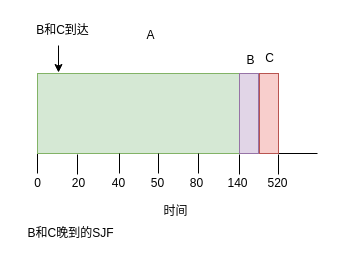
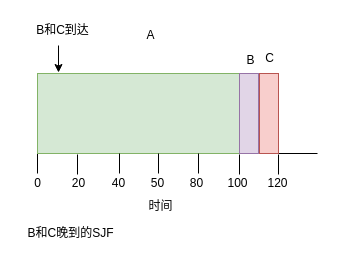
  <mxCell id="0" />
  <mxCell id="1" parent="0" />
  <mxCell id="2" style="edgeStyle=orthogonalEdgeStyle;rounded=0;orthogonalLoop=1;jettySize=auto;html=1;exitX=0;exitY=1;exitDx=0;exitDy=0;endArrow=none;endFill=0;" edge="1" parent="1" source="13"><mxGeometry relative="1" as="geometry"><mxPoint x="37" y="173" as="targetPoint" /></mxGeometry></mxCell>
- <mxCell id="3" value="时间" style="text;html=1;align=center;verticalAlign=middle;resizable=0;points=[];autosize=1;" vertex="1" parent="1"><mxGeometry x="155" y="201" width="40" height="20" as="geometry" /></mxCell>
+ <mxCell id="3" value="时间" style="text;html=1;align=center;verticalAlign=middle;resizable=0;points=[];autosize=1;" vertex="1" parent="1"><mxGeometry x="140" y="196" width="40" height="20" as="geometry" /></mxCell>
  <mxCell id="4" value="" style="endArrow=none;html=1;" edge="1" parent="1"><mxGeometry width="50" height="50" relative="1" as="geometry"><mxPoint x="37" y="153" as="sourcePoint" /><mxPoint x="317" y="153" as="targetPoint" /></mxGeometry></mxCell>
  <mxCell id="5" value="80" style="text;html=1;align=center;verticalAlign=middle;resizable=0;points=[];autosize=1;" vertex="1" parent="1"><mxGeometry x="181" y="173" width="30" height="20" as="geometry" /></mxCell>
- <mxCell id="6" value="140" style="text;html=1;align=center;verticalAlign=middle;resizable=0;points=[];autosize=1;" vertex="1" parent="1"><mxGeometry x="217" y="173" width="40" height="20" as="geometry" /></mxCell>
- <mxCell id="7" value="520" style="text;html=1;align=center;verticalAlign=middle;resizable=0;points=[];autosize=1;" vertex="1" parent="1"><mxGeometry x="257" y="173" width="40" height="20" as="geometry" /></mxCell>
+ <mxCell id="6" value="100" style="text;html=1;align=center;verticalAlign=middle;resizable=0;points=[];autosize=1;" vertex="1" parent="1"><mxGeometry x="217" y="173" width="40" height="20" as="geometry" /></mxCell>
+ <mxCell id="7" value="120" style="text;html=1;align=center;verticalAlign=middle;resizable=0;points=[];autosize=1;" vertex="1" parent="1"><mxGeometry x="257" y="173" width="40" height="20" as="geometry" /></mxCell>
  <mxCell id="8" value="B和C晚到的SJF" style="text;html=1;align=center;verticalAlign=middle;resizable=0;points=[];autosize=1;" vertex="1" parent="1"><mxGeometry x="20" y="223" width="100" height="20" as="geometry" /></mxCell>
  <mxCell id="9" value="0" style="text;html=1;align=center;verticalAlign=middle;resizable=0;points=[];autosize=1;" vertex="1" parent="1"><mxGeometry x="27" y="173" width="20" height="20" as="geometry" /></mxCell>
  <mxCell id="10" value="20" style="text;html=1;align=center;verticalAlign=middle;resizable=0;points=[];autosize=1;" vertex="1" parent="1"><mxGeometry x="66" y="174" width="23" height="18" as="geometry" /></mxCell>
  <mxCell id="11" value="40" style="text;html=1;align=center;verticalAlign=middle;resizable=0;points=[];autosize=1;" vertex="1" parent="1"><mxGeometry x="106" y="174" width="23" height="18" as="geometry" /></mxCell>
  <mxCell id="12" value="50" style="text;html=1;align=center;verticalAlign=middle;resizable=0;points=[];autosize=1;" vertex="1" parent="1"><mxGeometry x="142" y="173" width="30" height="20" as="geometry" /></mxCell>
  <mxCell id="13" value="" style="rounded=0;whiteSpace=wrap;html=1;fillColor=#d5e8d4;strokeColor=#82b366;" vertex="1" parent="1"><mxGeometry x="37" y="73" width="210" height="80" as="geometry" /></mxCell>
  <mxCell id="14" value="" style="rounded=0;whiteSpace=wrap;html=1;fillColor=#e1d5e7;strokeColor=#9673a6;" vertex="1" parent="1"><mxGeometry x="239" y="73" width="19" height="80" as="geometry" /></mxCell>
  <mxCell id="15" value="A" style="text;html=1;align=center;verticalAlign=middle;resizable=0;points=[];autosize=1;" vertex="1" parent="1"><mxGeometry x="140" y="25" width="20" height="20" as="geometry" /></mxCell>
  <mxCell id="16" value="B" style="text;html=1;align=center;verticalAlign=middle;resizable=0;points=[];autosize=1;" vertex="1" parent="1"><mxGeometry x="240" y="50" width="20" height="20" as="geometry" /></mxCell>
  <mxCell id="17" value="" style="rounded=0;whiteSpace=wrap;html=1;fillColor=#f8cecc;strokeColor=#b85450;" vertex="1" parent="1"><mxGeometry x="259" y="73" width="19" height="80" as="geometry" /></mxCell>
  <mxCell id="18" style="edgeStyle=orthogonalEdgeStyle;rounded=0;orthogonalLoop=1;jettySize=auto;html=1;exitX=0;exitY=1;exitDx=0;exitDy=0;endArrow=none;endFill=0;" edge="1" parent="1"><mxGeometry relative="1" as="geometry"><mxPoint x="77" y="174" as="targetPoint" /><mxPoint x="77" y="154" as="sourcePoint" /></mxGeometry></mxCell>
  <mxCell id="19" style="edgeStyle=orthogonalEdgeStyle;rounded=0;orthogonalLoop=1;jettySize=auto;html=1;exitX=0;exitY=1;exitDx=0;exitDy=0;endArrow=none;endFill=0;" edge="1" parent="1"><mxGeometry relative="1" as="geometry"><mxPoint x="119" y="173" as="targetPoint" /><mxPoint x="119" y="153" as="sourcePoint" /></mxGeometry></mxCell>
  <mxCell id="20" style="edgeStyle=orthogonalEdgeStyle;rounded=0;orthogonalLoop=1;jettySize=auto;html=1;exitX=0;exitY=1;exitDx=0;exitDy=0;endArrow=none;endFill=0;" edge="1" parent="1"><mxGeometry relative="1" as="geometry"><mxPoint x="158" y="173" as="targetPoint" /><mxPoint x="158" y="153" as="sourcePoint" /></mxGeometry></mxCell>
  <mxCell id="21" style="edgeStyle=orthogonalEdgeStyle;rounded=0;orthogonalLoop=1;jettySize=auto;html=1;exitX=0;exitY=1;exitDx=0;exitDy=0;endArrow=none;endFill=0;" edge="1" parent="1"><mxGeometry relative="1" as="geometry"><mxPoint x="198" y="173" as="targetPoint" /><mxPoint x="198" y="153" as="sourcePoint" /></mxGeometry></mxCell>
  <mxCell id="22" style="edgeStyle=orthogonalEdgeStyle;rounded=0;orthogonalLoop=1;jettySize=auto;html=1;exitX=0;exitY=1;exitDx=0;exitDy=0;endArrow=none;endFill=0;" edge="1" parent="1"><mxGeometry relative="1" as="geometry"><mxPoint x="239" y="174" as="targetPoint" /><mxPoint x="239" y="154" as="sourcePoint" /></mxGeometry></mxCell>
  <mxCell id="23" style="edgeStyle=orthogonalEdgeStyle;rounded=0;orthogonalLoop=1;jettySize=auto;html=1;exitX=0;exitY=1;exitDx=0;exitDy=0;endArrow=none;endFill=0;" edge="1" parent="1"><mxGeometry relative="1" as="geometry"><mxPoint x="278" y="174" as="targetPoint" /><mxPoint x="278" y="154" as="sourcePoint" /></mxGeometry></mxCell>
  <mxCell id="24" value="C" style="text;html=1;align=center;verticalAlign=middle;resizable=0;points=[];autosize=1;" vertex="1" parent="1"><mxGeometry x="259" y="48" width="20" height="20" as="geometry" /></mxCell>
  <mxCell id="25" value="B和C到达" style="text;html=1;align=center;verticalAlign=middle;resizable=0;points=[];autosize=1;" vertex="1" parent="1"><mxGeometry x="27" y="20" width="70" height="20" as="geometry" /></mxCell>
  <mxCell id="26" value="" style="endArrow=classic;html=1;" edge="1" parent="1"><mxGeometry width="50" height="50" relative="1" as="geometry"><mxPoint x="58" y="45" as="sourcePoint" /><mxPoint x="58" y="72" as="targetPoint" /></mxGeometry></mxCell>
